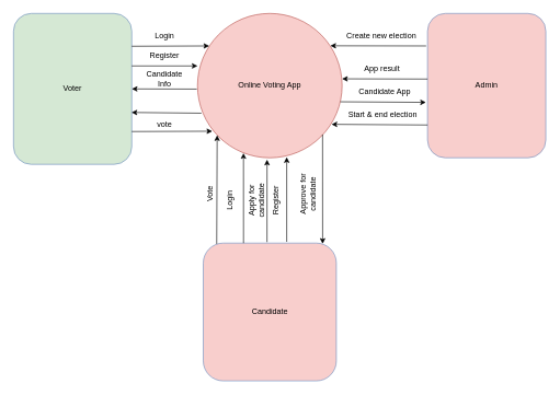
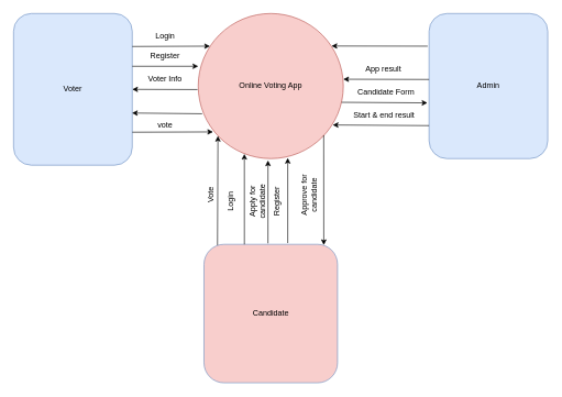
  <mxCell id="0" />
  <mxCell id="1" parent="0" />
  <mxCell id="2" value="Online Voting App" style="ellipse;whiteSpace=wrap;html=1;aspect=fixed;fillColor=#f8cecc;strokeColor=#b85450;" vertex="1" parent="1"><mxGeometry x="300" y="20" width="220" height="220" as="geometry" /></mxCell>
- <mxCell id="3" value="Admin" style="rounded=1;whiteSpace=wrap;html=1;fillColor=#f8cecc;strokeColor=#6c8ebf;" vertex="1" parent="1"><mxGeometry x="650" y="20" width="180" height="220" as="geometry" /></mxCell>
- <mxCell id="4" value="Voter" style="rounded=1;whiteSpace=wrap;html=1;fillColor=#d5e8d4;strokeColor=#6c8ebf;" vertex="1" parent="1"><mxGeometry x="20" y="20" width="180" height="230" as="geometry" /></mxCell>
+ <mxCell id="3" value="Admin" style="rounded=1;whiteSpace=wrap;html=1;fillColor=#dae8fc;strokeColor=#6c8ebf;" vertex="1" parent="1"><mxGeometry x="650" y="20" width="180" height="220" as="geometry" /></mxCell>
+ <mxCell id="4" value="Voter" style="rounded=1;whiteSpace=wrap;html=1;fillColor=#dae8fc;strokeColor=#6c8ebf;" vertex="1" parent="1"><mxGeometry x="20" y="20" width="180" height="230" as="geometry" /></mxCell>
  <mxCell id="5" value="Candidate" style="rounded=1;whiteSpace=wrap;html=1;fillColor=#f8cecc;strokeColor=#6c8ebf;" vertex="1" parent="1"><mxGeometry x="308.75" y="370" width="202.5" height="210" as="geometry" /></mxCell>
  <mxCell id="6" value="" style="endArrow=classic;html=1;rounded=0;entryX=0.081;entryY=0.225;entryDx=0;entryDy=0;entryPerimeter=0;" edge="1" parent="1" target="2"><mxGeometry width="50" height="50" relative="1" as="geometry"><mxPoint x="200" y="70" as="sourcePoint" /><mxPoint x="250" y="20" as="targetPoint" /></mxGeometry></mxCell>
  <mxCell id="7" value="Login" style="text;html=1;strokeColor=none;fillColor=none;align=center;verticalAlign=middle;whiteSpace=wrap;rounded=0;" vertex="1" parent="1"><mxGeometry x="220" y="40" width="60" height="30" as="geometry" /></mxCell>
  <mxCell id="8" value="" style="endArrow=classic;html=1;rounded=0;" edge="1" parent="1"><mxGeometry width="50" height="50" relative="1" as="geometry"><mxPoint x="200" y="100" as="sourcePoint" /><mxPoint x="300" y="100" as="targetPoint" /></mxGeometry></mxCell>
  <mxCell id="9" value="Register" style="text;html=1;strokeColor=none;fillColor=none;align=center;verticalAlign=middle;whiteSpace=wrap;rounded=0;" vertex="1" parent="1"><mxGeometry x="220" y="70" width="60" height="30" as="geometry" /></mxCell>
  <mxCell id="10" value="" style="endArrow=classic;html=1;rounded=0;entryX=0.102;entryY=0.816;entryDx=0;entryDy=0;entryPerimeter=0;" edge="1" parent="1" target="2"><mxGeometry width="50" height="50" relative="1" as="geometry"><mxPoint x="200" y="200" as="sourcePoint" /><mxPoint x="318" y="200" as="targetPoint" /></mxGeometry></mxCell>
  <mxCell id="11" value="vote" style="text;html=1;strokeColor=none;fillColor=none;align=center;verticalAlign=middle;whiteSpace=wrap;rounded=0;" vertex="1" parent="1"><mxGeometry x="220" y="180" width="60" height="20" as="geometry" /></mxCell>
  <mxCell id="12" value="" style="endArrow=classic;html=1;rounded=0;entryX=0.318;entryY=0.968;entryDx=0;entryDy=0;exitX=0.5;exitY=0;exitDx=0;exitDy=0;entryPerimeter=0;" edge="1" parent="1" target="2"><mxGeometry width="50" height="50" relative="1" as="geometry"><mxPoint x="370" y="370" as="sourcePoint" /><mxPoint x="370" y="240" as="targetPoint" /></mxGeometry></mxCell>
  <mxCell id="13" value="Login" style="text;html=1;strokeColor=none;fillColor=none;align=center;verticalAlign=middle;whiteSpace=wrap;rounded=0;rotation=-90;" vertex="1" parent="1"><mxGeometry x="320" y="290" width="60" height="30" as="geometry" /></mxCell>
  <mxCell id="14" value="" style="endArrow=classic;html=1;rounded=0;entryX=0.617;entryY=0.996;entryDx=0;entryDy=0;exitX=0.627;exitY=-0.009;exitDx=0;exitDy=0;exitPerimeter=0;entryPerimeter=0;" edge="1" parent="1" source="5" target="2"><mxGeometry width="50" height="50" relative="1" as="geometry"><mxPoint x="470" y="350" as="sourcePoint" /><mxPoint x="470" y="220" as="targetPoint" /></mxGeometry></mxCell>
  <mxCell id="15" value="Register" style="text;html=1;strokeColor=none;fillColor=none;align=center;verticalAlign=middle;whiteSpace=wrap;rounded=0;rotation=-90;" vertex="1" parent="1"><mxGeometry x="390" y="290" width="60" height="30" as="geometry" /></mxCell>
  <mxCell id="16" value="" style="endArrow=classic;html=1;rounded=0;entryX=0.136;entryY=0.844;entryDx=0;entryDy=0;exitX=0.101;exitY=0.006;exitDx=0;exitDy=0;exitPerimeter=0;entryPerimeter=0;" edge="1" parent="1" source="5" target="2"><mxGeometry width="50" height="50" relative="1" as="geometry"><mxPoint x="331" y="359" as="sourcePoint" /><mxPoint x="330" y="211" as="targetPoint" /></mxGeometry></mxCell>
  <mxCell id="17" value="Vote" style="text;html=1;strokeColor=none;fillColor=none;align=center;verticalAlign=middle;whiteSpace=wrap;rounded=0;rotation=-90;" vertex="1" parent="1"><mxGeometry x="290" y="280" width="60" height="30" as="geometry" /></mxCell>
  <mxCell id="18" value="" style="endArrow=classic;html=1;rounded=0;entryX=0.481;entryY=1.013;entryDx=0;entryDy=0;entryPerimeter=0;exitX=0.479;exitY=-0.007;exitDx=0;exitDy=0;exitPerimeter=0;" edge="1" parent="1" source="5" target="2"><mxGeometry width="50" height="50" relative="1" as="geometry"><mxPoint x="430" y="350" as="sourcePoint" /><mxPoint x="430" y="236.5" as="targetPoint" /></mxGeometry></mxCell>
  <mxCell id="19" value="Apply for candidate" style="text;html=1;strokeColor=none;fillColor=none;align=center;verticalAlign=middle;whiteSpace=wrap;rounded=0;rotation=-90;" vertex="1" parent="1"><mxGeometry x="360" y="290" width="60" height="30" as="geometry" /></mxCell>
  <mxCell id="20" value="" style="endArrow=classic;html=1;rounded=0;exitX=-0.012;exitY=0.225;exitDx=0;exitDy=0;exitPerimeter=0;entryX=0.919;entryY=0.224;entryDx=0;entryDy=0;entryPerimeter=0;" edge="1" parent="1" source="3" target="2"><mxGeometry width="50" height="50" relative="1" as="geometry"><mxPoint x="610" y="90" as="sourcePoint" /><mxPoint x="660" y="40" as="targetPoint" /></mxGeometry></mxCell>
- <mxCell id="21" value="Create new election" style="text;html=1;strokeColor=none;fillColor=none;align=center;verticalAlign=middle;whiteSpace=wrap;rounded=0;" vertex="1" parent="1"><mxGeometry x="520" y="40" width="120" height="30" as="geometry" /></mxCell>
  <mxCell id="22" value="" style="endArrow=classic;html=1;rounded=0;exitX=-0.012;exitY=0.225;exitDx=0;exitDy=0;exitPerimeter=0;entryX=0.919;entryY=0.224;entryDx=0;entryDy=0;entryPerimeter=0;" edge="1" parent="1"><mxGeometry width="50" height="50" relative="1" as="geometry"><mxPoint x="650" y="190" as="sourcePoint" /><mxPoint x="504" y="189" as="targetPoint" /></mxGeometry></mxCell>
- <mxCell id="23" value="Start &amp;amp; end election" style="text;html=1;strokeColor=none;fillColor=none;align=center;verticalAlign=middle;whiteSpace=wrap;rounded=0;" vertex="1" parent="1"><mxGeometry x="522" y="160" width="120" height="30" as="geometry" /></mxCell>
+ <mxCell id="23" value="Start &amp;amp; end result" style="text;html=1;strokeColor=none;fillColor=none;align=center;verticalAlign=middle;whiteSpace=wrap;rounded=0;" vertex="1" parent="1"><mxGeometry x="522" y="160" width="120" height="30" as="geometry" /></mxCell>
  <mxCell id="24" value="" style="endArrow=classic;html=1;rounded=0;exitX=-0.012;exitY=0.225;exitDx=0;exitDy=0;exitPerimeter=0;entryX=1;entryY=0.453;entryDx=0;entryDy=0;entryPerimeter=0;" edge="1" parent="1" target="2"><mxGeometry width="50" height="50" relative="1" as="geometry"><mxPoint x="650" y="120" as="sourcePoint" /><mxPoint x="504" y="119" as="targetPoint" /></mxGeometry></mxCell>
  <mxCell id="25" value="App result" style="text;html=1;strokeColor=none;fillColor=none;align=center;verticalAlign=middle;whiteSpace=wrap;rounded=0;" vertex="1" parent="1"><mxGeometry x="522" y="90" width="118" height="30" as="geometry" /></mxCell>
  <mxCell id="26" value="" style="endArrow=classic;html=1;rounded=0;entryX=0.897;entryY=0.005;entryDx=0;entryDy=0;exitX=0.865;exitY=0.839;exitDx=0;exitDy=0;exitPerimeter=0;entryPerimeter=0;" edge="1" parent="1" source="2" target="5"><mxGeometry width="50" height="50" relative="1" as="geometry"><mxPoint x="400" y="320" as="sourcePoint" /><mxPoint x="450" y="270" as="targetPoint" /></mxGeometry></mxCell>
  <mxCell id="27" value="Approve for candidate" style="text;html=1;strokeColor=none;fillColor=none;align=center;verticalAlign=middle;whiteSpace=wrap;rounded=0;rotation=-90;" vertex="1" parent="1"><mxGeometry x="426.25" y="280" width="85" height="30" as="geometry" /></mxCell>
  <mxCell id="28" value="" style="endArrow=classic;html=1;rounded=0;exitX=-0.005;exitY=0.524;exitDx=0;exitDy=0;exitPerimeter=0;entryX=1;entryY=0.5;entryDx=0;entryDy=0;" edge="1" parent="1" source="2" target="4"><mxGeometry width="50" height="50" relative="1" as="geometry"><mxPoint x="240" y="150" as="sourcePoint" /><mxPoint x="290" y="100" as="targetPoint" /></mxGeometry></mxCell>
- <mxCell id="29" value="Candidate Info" style="text;html=1;strokeColor=none;fillColor=none;align=center;verticalAlign=middle;whiteSpace=wrap;rounded=0;" vertex="1" parent="1"><mxGeometry x="210" y="110" width="80" height="20" as="geometry" /></mxCell>
+ <mxCell id="29" value="Voter Info" style="text;html=1;strokeColor=none;fillColor=none;align=center;verticalAlign=middle;whiteSpace=wrap;rounded=0;" vertex="1" parent="1"><mxGeometry x="210" y="110" width="80" height="20" as="geometry" /></mxCell>
  <mxCell id="30" value="" style="endArrow=classic;html=1;rounded=0;exitX=0.027;exitY=0.691;exitDx=0;exitDy=0;exitPerimeter=0;entryX=0.998;entryY=0.656;entryDx=0;entryDy=0;entryPerimeter=0;" edge="1" parent="1" source="2" target="4"><mxGeometry width="50" height="50" relative="1" as="geometry"><mxPoint x="230" y="170" as="sourcePoint" /><mxPoint x="200" y="180" as="targetPoint" /></mxGeometry></mxCell>
  <mxCell id="31" value="" style="endArrow=classic;html=1;rounded=0;exitX=0.988;exitY=0.612;exitDx=0;exitDy=0;exitPerimeter=0;entryX=-0.014;entryY=0.616;entryDx=0;entryDy=0;entryPerimeter=0;" edge="1" parent="1" source="2" target="3"><mxGeometry width="50" height="50" relative="1" as="geometry"><mxPoint x="510" y="120" as="sourcePoint" /><mxPoint x="560" y="70" as="targetPoint" /></mxGeometry></mxCell>
- <mxCell id="32" value="Candidate App" style="text;html=1;strokeColor=none;fillColor=none;align=center;verticalAlign=middle;whiteSpace=wrap;rounded=0;" vertex="1" parent="1"><mxGeometry x="520" y="130" width="130" height="20" as="geometry" /></mxCell>
+ <mxCell id="32" value="Candidate Form" style="text;html=1;strokeColor=none;fillColor=none;align=center;verticalAlign=middle;whiteSpace=wrap;rounded=0;" vertex="1" parent="1"><mxGeometry x="520" y="130" width="130" height="20" as="geometry" /></mxCell>
